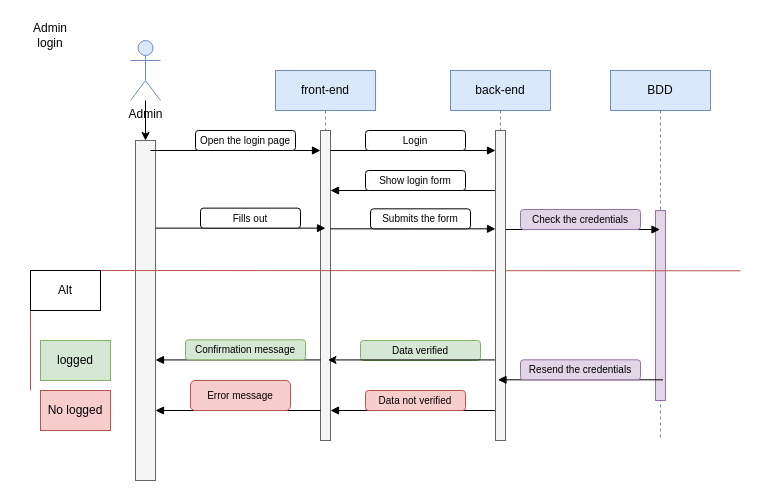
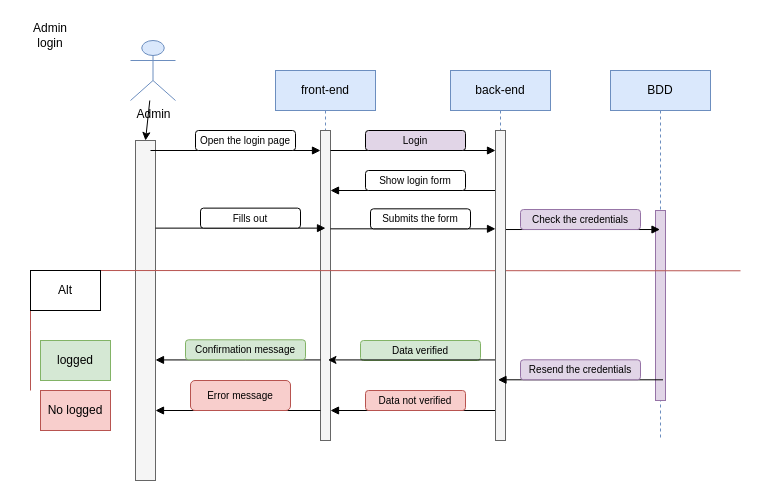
  <mxCell id="0" />
  <mxCell id="1" parent="0" />
  <mxCell id="2" value="front-end" style="shape=umlLifeline;perimeter=lifelinePerimeter;whiteSpace=wrap;html=1;container=0;dropTarget=0;collapsible=0;recursiveResize=0;outlineConnect=0;portConstraint=eastwest;newEdgeStyle={&quot;edgeStyle&quot;:&quot;elbowEdgeStyle&quot;,&quot;elbow&quot;:&quot;vertical&quot;,&quot;curved&quot;:0,&quot;rounded&quot;:0};fillColor=#dae8fc;strokeColor=#6c8ebf;" parent="1" vertex="1"><mxGeometry x="275" y="70" width="100" height="370" as="geometry" /></mxCell>
  <mxCell id="3" value="" style="html=1;points=[];perimeter=orthogonalPerimeter;outlineConnect=0;targetShapes=umlLifeline;portConstraint=eastwest;newEdgeStyle={&quot;edgeStyle&quot;:&quot;elbowEdgeStyle&quot;,&quot;elbow&quot;:&quot;vertical&quot;,&quot;curved&quot;:0,&quot;rounded&quot;:0};fillColor=#f5f5f5;strokeColor=#666666;fontColor=#333333;" parent="2" vertex="1"><mxGeometry x="45" y="60" width="10" height="310" as="geometry" /></mxCell>
  <mxCell id="4" value="" style="html=1;verticalAlign=bottom;endArrow=block;edgeStyle=elbowEdgeStyle;elbow=vertical;curved=0;rounded=0;" parent="1" target="31" edge="1"><mxGeometry relative="1" as="geometry"><mxPoint x="330" y="150" as="sourcePoint" /><Array as="points"><mxPoint x="415" y="150" /></Array><mxPoint x="500" y="150" as="targetPoint" /></mxGeometry></mxCell>
  <mxCell id="5" value="" style="html=1;verticalAlign=bottom;endArrow=block;edgeStyle=elbowEdgeStyle;elbow=vertical;curved=0;rounded=0;" parent="1" edge="1"><mxGeometry relative="1" as="geometry"><mxPoint x="495" y="190" as="sourcePoint" /><Array as="points"><mxPoint x="420" y="190" /></Array><mxPoint x="330" y="190" as="targetPoint" /></mxGeometry></mxCell>
- <mxCell id="6" value="Admin" style="shape=umlActor;verticalLabelPosition=bottom;verticalAlign=top;html=1;outlineConnect=0;fillColor=#dae8fc;strokeColor=#6c8ebf;" vertex="1" parent="1"><mxGeometry x="130" y="40" width="30" height="60" as="geometry" /></mxCell>
+ <mxCell id="6" value="Admin" style="shape=umlActor;verticalLabelPosition=bottom;verticalAlign=top;html=1;outlineConnect=0;fillColor=#dae8fc;strokeColor=#6c8ebf;" vertex="1" parent="1"><mxGeometry x="130" y="40" width="45" height="60" as="geometry" /></mxCell>
  <mxCell id="7" value="" style="rounded=0;whiteSpace=wrap;html=1;fillColor=#f5f5f5;strokeColor=#666666;fontColor=#333333;" vertex="1" parent="1"><mxGeometry x="135" y="140" width="20" height="340" as="geometry" /></mxCell>
  <mxCell id="8" value="" style="endArrow=classic;html=1;rounded=0;entryX=0.5;entryY=0;entryDx=0;entryDy=0;" edge="1" parent="1" source="6" target="7"><mxGeometry width="50" height="50" relative="1" as="geometry"><mxPoint x="55" y="210" as="sourcePoint" /><mxPoint x="105" y="160" as="targetPoint" /></mxGeometry></mxCell>
  <mxCell id="9" value="Admin login" style="text;html=1;align=center;verticalAlign=middle;whiteSpace=wrap;rounded=0;" vertex="1" parent="1"><mxGeometry x="20" y="20" width="60" height="30" as="geometry" /></mxCell>
  <mxCell id="10" value="BDD" style="shape=umlLifeline;perimeter=lifelinePerimeter;whiteSpace=wrap;html=1;container=0;dropTarget=0;collapsible=0;recursiveResize=0;outlineConnect=0;portConstraint=eastwest;newEdgeStyle={&quot;edgeStyle&quot;:&quot;elbowEdgeStyle&quot;,&quot;elbow&quot;:&quot;vertical&quot;,&quot;curved&quot;:0,&quot;rounded&quot;:0};fillColor=#dae8fc;strokeColor=#6c8ebf;" vertex="1" parent="1"><mxGeometry x="610" y="70" width="100" height="370" as="geometry" /></mxCell>
  <mxCell id="11" value="" style="html=1;points=[];perimeter=orthogonalPerimeter;outlineConnect=0;targetShapes=umlLifeline;portConstraint=eastwest;newEdgeStyle={&quot;edgeStyle&quot;:&quot;elbowEdgeStyle&quot;,&quot;elbow&quot;:&quot;vertical&quot;,&quot;curved&quot;:0,&quot;rounded&quot;:0};fillColor=#e1d5e7;strokeColor=#9673a6;" vertex="1" parent="10"><mxGeometry x="45" y="140" width="10" height="190" as="geometry" /></mxCell>
- <mxCell id="12" value="&lt;font style=&quot;font-size: 10px;&quot;&gt;Login&lt;/font&gt;" style="rounded=1;whiteSpace=wrap;html=1;" vertex="1" parent="1"><mxGeometry x="365" y="130" width="100" height="20" as="geometry" /></mxCell>
+ <mxCell id="12" value="&lt;font style=&quot;font-size: 10px;&quot;&gt;Login&lt;/font&gt;" style="rounded=1;whiteSpace=wrap;html=1;fillColor=#e1d5e7;" vertex="1" parent="1"><mxGeometry x="365" y="130" width="100" height="20" as="geometry" /></mxCell>
  <mxCell id="13" value="&lt;font style=&quot;font-size: 10px;&quot;&gt;Show login form&lt;/font&gt;" style="rounded=1;whiteSpace=wrap;html=1;" vertex="1" parent="1"><mxGeometry x="365" y="170" width="100" height="20" as="geometry" /></mxCell>
  <mxCell id="14" value="" style="html=1;verticalAlign=bottom;endArrow=block;edgeStyle=elbowEdgeStyle;elbow=vertical;curved=0;rounded=0;" edge="1" parent="1" target="31"><mxGeometry relative="1" as="geometry"><mxPoint x="330" y="228.33" as="sourcePoint" /><Array as="points"><mxPoint x="415" y="228.33" /></Array><mxPoint x="500" y="228.33" as="targetPoint" /></mxGeometry></mxCell>
  <mxCell id="15" value="&lt;font style=&quot;font-size: 10px;&quot;&gt;Submits the form&lt;/font&gt;" style="rounded=1;whiteSpace=wrap;html=1;" vertex="1" parent="1"><mxGeometry x="370" y="208.33" width="100" height="20" as="geometry" /></mxCell>
  <mxCell id="16" value="" style="html=1;verticalAlign=bottom;endArrow=block;edgeStyle=elbowEdgeStyle;elbow=vertical;curved=0;rounded=0;" edge="1" parent="1" source="31"><mxGeometry relative="1" as="geometry"><mxPoint x="490" y="229.02" as="sourcePoint" /><Array as="points"><mxPoint x="570" y="229.02" /></Array><mxPoint x="659.5" y="229.02" as="targetPoint" /></mxGeometry></mxCell>
  <mxCell id="17" value="&lt;font style=&quot;font-size: 10px;&quot;&gt;Check the credentials&lt;/font&gt;" style="rounded=1;whiteSpace=wrap;html=1;fillColor=#e1d5e7;strokeColor=#9673a6;" vertex="1" parent="1"><mxGeometry x="520" y="209.02" width="120" height="20" as="geometry" /></mxCell>
  <mxCell id="18" value="" style="endArrow=none;html=1;rounded=0;fillColor=#f8cecc;strokeColor=#b85450;" edge="1" parent="1"><mxGeometry width="50" height="50" relative="1" as="geometry"><mxPoint x="30" y="270" as="sourcePoint" /><mxPoint x="740" y="270.29" as="targetPoint" /></mxGeometry></mxCell>
  <mxCell id="19" value="" style="endArrow=none;html=1;rounded=0;fillColor=#f8cecc;strokeColor=#b85450;" edge="1" parent="1"><mxGeometry width="50" height="50" relative="1" as="geometry"><mxPoint x="30" y="390" as="sourcePoint" /><mxPoint x="30" y="270" as="targetPoint" /><Array as="points"><mxPoint x="30" y="330" /></Array></mxGeometry></mxCell>
  <mxCell id="20" value="logged" style="rounded=0;whiteSpace=wrap;html=1;fillColor=#d5e8d4;strokeColor=#82b366;" vertex="1" parent="1"><mxGeometry x="40" y="340" width="70" height="40" as="geometry" /></mxCell>
  <mxCell id="21" value="&lt;font style=&quot;font-size: 10px;&quot;&gt;Data verified&lt;/font&gt;" style="rounded=1;whiteSpace=wrap;html=1;fillColor=#d5e8d4;strokeColor=#82b366;" vertex="1" parent="1"><mxGeometry x="360" y="340" width="120" height="20" as="geometry" /></mxCell>
  <mxCell id="22" value="" style="endArrow=classic;html=1;rounded=0;" edge="1" parent="1"><mxGeometry width="50" height="50" relative="1" as="geometry"><mxPoint x="505" y="359.43" as="sourcePoint" /><mxPoint x="327.469" y="359.43" as="targetPoint" /></mxGeometry></mxCell>
  <mxCell id="23" value="" style="html=1;verticalAlign=bottom;endArrow=block;edgeStyle=elbowEdgeStyle;elbow=vertical;curved=0;rounded=0;" edge="1" parent="1"><mxGeometry relative="1" as="geometry"><mxPoint x="320" y="359.43" as="sourcePoint" /><Array as="points"><mxPoint x="245" y="359.43" /></Array><mxPoint x="155" y="359.43" as="targetPoint" /></mxGeometry></mxCell>
  <mxCell id="24" value="&lt;font style=&quot;font-size: 10px;&quot;&gt;Confirmation message&lt;/font&gt;" style="rounded=1;whiteSpace=wrap;html=1;fillColor=#d5e8d4;strokeColor=#82b366;" vertex="1" parent="1"><mxGeometry x="185" y="339.31" width="120" height="20" as="geometry" /></mxCell>
  <mxCell id="25" value="" style="html=1;verticalAlign=bottom;endArrow=block;edgeStyle=elbowEdgeStyle;elbow=vertical;curved=0;rounded=0;" edge="1" parent="1"><mxGeometry relative="1" as="geometry"><mxPoint x="505" y="410" as="sourcePoint" /><Array as="points"><mxPoint x="420" y="410" /></Array><mxPoint x="330" y="410" as="targetPoint" /></mxGeometry></mxCell>
  <mxCell id="26" value="&lt;font style=&quot;font-size: 10px;&quot;&gt;Data not verified&lt;/font&gt;" style="rounded=1;whiteSpace=wrap;html=1;fillColor=#f8cecc;strokeColor=#b85450;" vertex="1" parent="1"><mxGeometry x="365" y="390" width="100" height="20" as="geometry" /></mxCell>
  <mxCell id="27" value="No logged" style="rounded=0;whiteSpace=wrap;html=1;fillColor=#f8cecc;strokeColor=#b85450;" vertex="1" parent="1"><mxGeometry x="40" y="390" width="70" height="40" as="geometry" /></mxCell>
  <mxCell id="28" value="" style="html=1;verticalAlign=bottom;endArrow=block;edgeStyle=elbowEdgeStyle;elbow=vertical;curved=0;rounded=0;" edge="1" parent="1"><mxGeometry relative="1" as="geometry"><mxPoint x="320" y="410" as="sourcePoint" /><Array as="points"><mxPoint x="245" y="410" /></Array><mxPoint x="155" y="410" as="targetPoint" /></mxGeometry></mxCell>
  <mxCell id="29" value="&lt;font style=&quot;font-size: 10px;&quot;&gt;Error message&lt;/font&gt;" style="rounded=1;whiteSpace=wrap;html=1;fillColor=#f8cecc;strokeColor=#b85450;" vertex="1" parent="1"><mxGeometry x="190" y="380" width="100" height="30" as="geometry" /></mxCell>
  <mxCell id="30" value="back-end" style="shape=umlLifeline;perimeter=lifelinePerimeter;whiteSpace=wrap;html=1;container=0;dropTarget=0;collapsible=0;recursiveResize=0;outlineConnect=0;portConstraint=eastwest;newEdgeStyle={&quot;edgeStyle&quot;:&quot;elbowEdgeStyle&quot;,&quot;elbow&quot;:&quot;vertical&quot;,&quot;curved&quot;:0,&quot;rounded&quot;:0};fillColor=#dae8fc;strokeColor=#6c8ebf;" vertex="1" parent="1"><mxGeometry x="450" y="70" width="100" height="370" as="geometry" /></mxCell>
  <mxCell id="31" value="" style="html=1;points=[];perimeter=orthogonalPerimeter;outlineConnect=0;targetShapes=umlLifeline;portConstraint=eastwest;newEdgeStyle={&quot;edgeStyle&quot;:&quot;elbowEdgeStyle&quot;,&quot;elbow&quot;:&quot;vertical&quot;,&quot;curved&quot;:0,&quot;rounded&quot;:0};fillColor=#f5f5f5;strokeColor=#666666;fontColor=#333333;" vertex="1" parent="30"><mxGeometry x="45" y="60" width="10" height="310" as="geometry" /></mxCell>
  <mxCell id="32" value="" style="html=1;verticalAlign=bottom;endArrow=block;edgeStyle=elbowEdgeStyle;elbow=vertical;curved=0;rounded=0;" edge="1" parent="1"><mxGeometry relative="1" as="geometry"><mxPoint x="150" y="150" as="sourcePoint" /><Array as="points"><mxPoint x="235" y="150" /></Array><mxPoint x="320" y="150" as="targetPoint" /></mxGeometry></mxCell>
  <mxCell id="33" value="&lt;font style=&quot;font-size: 10px;&quot;&gt;Open the login page&lt;/font&gt;" style="rounded=1;whiteSpace=wrap;html=1;" vertex="1" parent="1"><mxGeometry x="195" y="130" width="100" height="20" as="geometry" /></mxCell>
  <mxCell id="34" value="" style="html=1;verticalAlign=bottom;endArrow=block;edgeStyle=elbowEdgeStyle;elbow=vertical;curved=0;rounded=0;" edge="1" parent="1"><mxGeometry relative="1" as="geometry"><mxPoint x="155" y="227.64" as="sourcePoint" /><Array as="points"><mxPoint x="240" y="227.64" /></Array><mxPoint x="325" y="227.64" as="targetPoint" /></mxGeometry></mxCell>
  <mxCell id="35" value="&lt;font style=&quot;font-size: 10px;&quot;&gt;Fills out&lt;/font&gt;" style="rounded=1;whiteSpace=wrap;html=1;" vertex="1" parent="1"><mxGeometry x="200" y="207.64" width="100" height="20" as="geometry" /></mxCell>
  <mxCell id="36" value="" style="html=1;verticalAlign=bottom;endArrow=block;edgeStyle=elbowEdgeStyle;elbow=vertical;curved=0;rounded=0;" edge="1" parent="1"><mxGeometry relative="1" as="geometry"><mxPoint x="662.5" y="379.31" as="sourcePoint" /><Array as="points"><mxPoint x="587.5" y="379.31" /></Array><mxPoint x="497.5" y="379.31" as="targetPoint" /></mxGeometry></mxCell>
  <mxCell id="37" value="&lt;font style=&quot;font-size: 10px;&quot;&gt;Resend the credentials&lt;/font&gt;" style="rounded=1;whiteSpace=wrap;html=1;fillColor=#e1d5e7;strokeColor=#9673a6;" vertex="1" parent="1"><mxGeometry x="520" y="359.31" width="120" height="20" as="geometry" /></mxCell>
  <mxCell id="38" value="Alt" style="rounded=0;whiteSpace=wrap;html=1;" vertex="1" parent="1"><mxGeometry x="30" y="270" width="70" height="40" as="geometry" /></mxCell>
